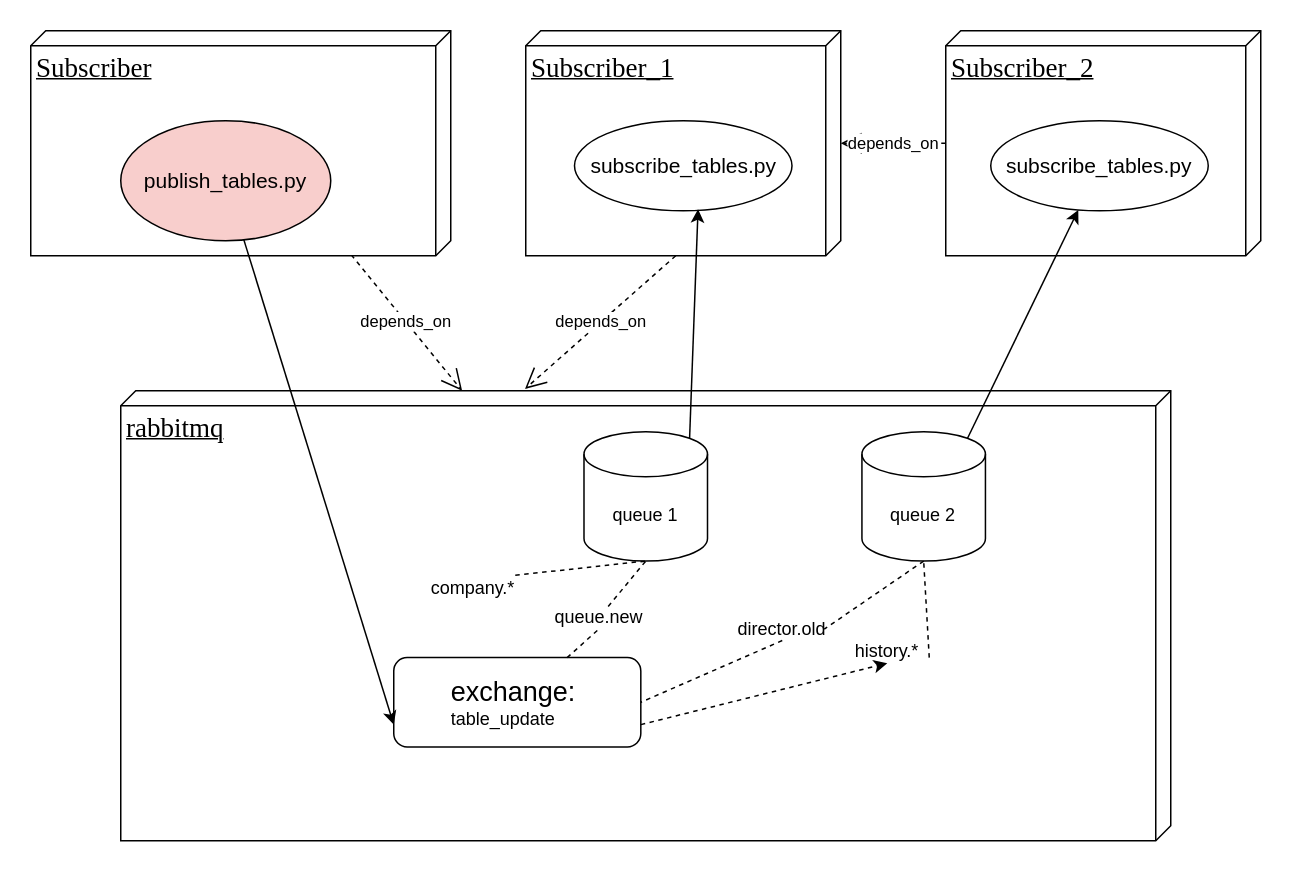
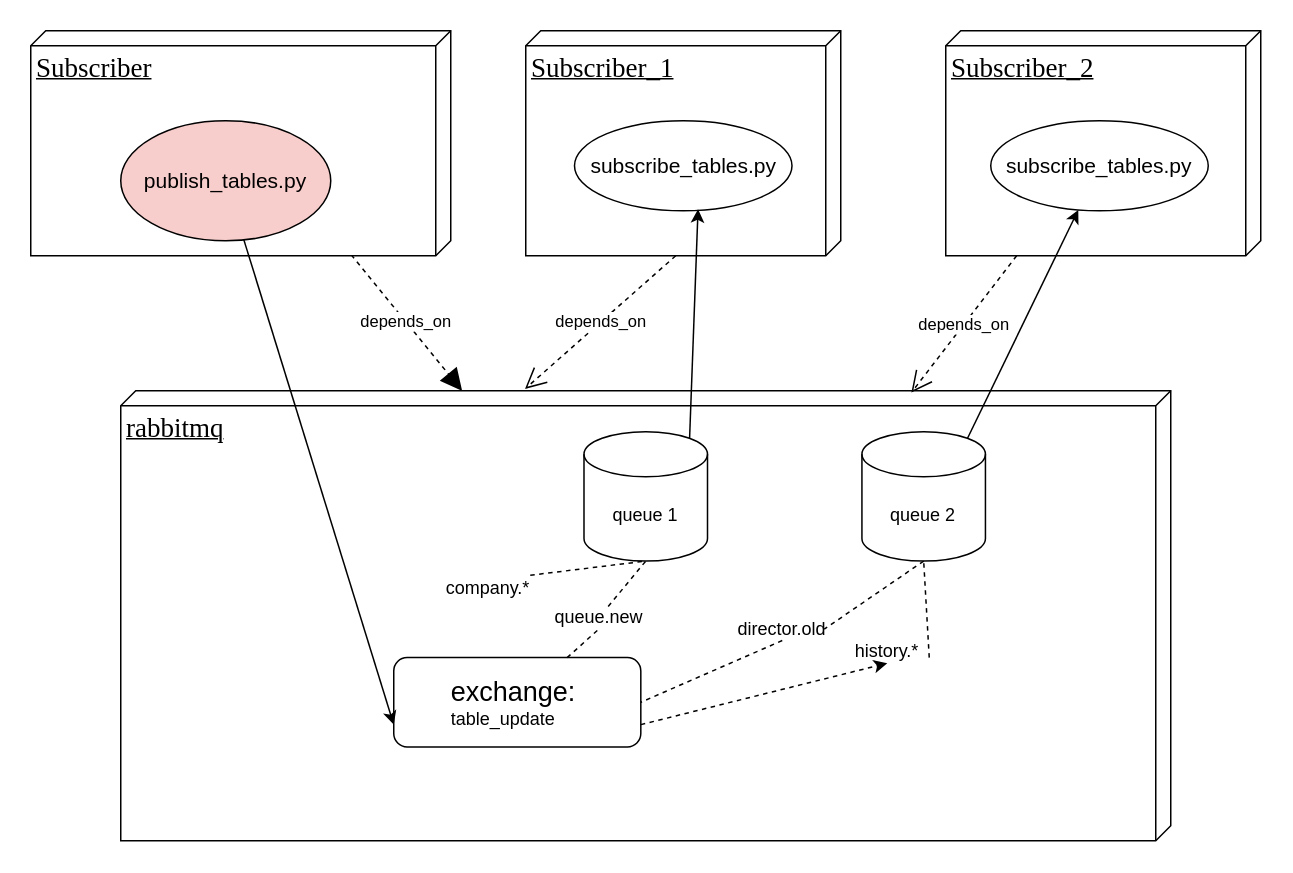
  <mxCell id="0" />
  <mxCell id="1" parent="0" />
  <mxCell id="2" value="" style="group" parent="1" vertex="1" connectable="0"><mxGeometry x="80" y="260" width="700" height="300" as="geometry" /></mxCell>
  <mxCell id="3" value="&lt;font style=&quot;font-size: 18px&quot;&gt;rabbitmq&lt;/font&gt;" style="verticalAlign=top;align=left;spacingTop=8;spacingLeft=2;spacingRight=12;shape=cube;size=10;direction=south;fontStyle=4;html=1;rounded=0;shadow=0;comic=0;labelBackgroundColor=none;strokeWidth=1;fontFamily=Verdana;fontSize=12" parent="2" vertex="1"><mxGeometry width="700" height="300" as="geometry" /></mxCell>
  <mxCell id="4" value="&lt;div style=&quot;text-align: left&quot;&gt;&lt;span style=&quot;font-size: 18px&quot;&gt;exchange:&amp;nbsp;&lt;/span&gt;&lt;/div&gt;&lt;span&gt;&lt;div style=&quot;text-align: left&quot;&gt;&lt;span&gt;table_update&lt;/span&gt;&lt;/div&gt;&lt;/span&gt;" style="whiteSpace=wrap;html=1;rounded=1;" parent="2" vertex="1"><mxGeometry x="181.997" y="177.887" width="164.706" height="59.61" as="geometry" /></mxCell>
  <mxCell id="5" value="queue 1" style="shape=cylinder3;whiteSpace=wrap;html=1;boundedLbl=1;backgroundOutline=1;size=15;rotation=0;flipV=0;flipH=0;" parent="2" vertex="1"><mxGeometry x="308.826" y="27.319" width="82.348" height="86.225" as="geometry" /></mxCell>
  <mxCell id="6" value="queue 2" style="shape=cylinder3;whiteSpace=wrap;html=1;boundedLbl=1;backgroundOutline=1;size=15;rotation=0;" parent="2" vertex="1"><mxGeometry x="494.116" y="27.319" width="82.348" height="86.225" as="geometry" /></mxCell>
  <mxCell id="7" value="" style="endArrow=none;dashed=1;html=1;entryX=0.5;entryY=1;entryDx=0;entryDy=0;entryPerimeter=0;exitX=1;exitY=0;exitDx=0;exitDy=0;startArrow=none;" parent="2" source="8" target="5" edge="1"><mxGeometry width="50" height="50" relative="1" as="geometry"><mxPoint x="196.0" y="170.315" as="sourcePoint" /><mxPoint x="266" y="132.468" as="targetPoint" /></mxGeometry></mxCell>
- <mxCell id="8" value="&lt;div style=&quot;line-height: 22px&quot;&gt;company.*&lt;/div&gt;" style="text;html=1;strokeColor=none;fillColor=none;align=center;verticalAlign=middle;whiteSpace=wrap;rounded=0;" parent="2" vertex="1"><mxGeometry x="207" y="123.006" width="56.0" height="15.139" as="geometry" /></mxCell>
+ <mxCell id="8" value="&lt;div style=&quot;line-height: 22px&quot;&gt;company.*&lt;/div&gt;" style="text;html=1;strokeColor=none;fillColor=none;align=center;verticalAlign=middle;whiteSpace=wrap;rounded=0;" parent="2" vertex="1"><mxGeometry x="217.0" y="123.006" width="56.0" height="15.139" as="geometry" /></mxCell>
  <mxCell id="9" value="" style="endArrow=none;dashed=1;html=1;entryX=0.5;entryY=1;entryDx=0;entryDy=0;entryPerimeter=0;startArrow=none;" parent="2" source="10" target="5" edge="1"><mxGeometry width="50" height="50" relative="1" as="geometry"><mxPoint x="266" y="170.315" as="sourcePoint" /><mxPoint x="406.0" y="170.315" as="targetPoint" /></mxGeometry></mxCell>
  <mxCell id="10" value="queue.new" style="text;html=1;strokeColor=none;fillColor=none;align=center;verticalAlign=middle;whiteSpace=wrap;rounded=0;" parent="2" vertex="1"><mxGeometry x="290.696" y="143.822" width="56.0" height="15.139" as="geometry" /></mxCell>
  <mxCell id="11" value="" style="endArrow=none;dashed=1;html=1;entryX=0.5;entryY=1;entryDx=0;entryDy=0;entryPerimeter=0;" parent="2" source="4" target="10" edge="1"><mxGeometry width="50" height="50" relative="1" as="geometry"><mxPoint x="490.0" y="492.022" as="sourcePoint" /><mxPoint x="574" y="435.25" as="targetPoint" /></mxGeometry></mxCell>
  <mxCell id="12" value="" style="endArrow=none;dashed=1;html=1;entryX=1;entryY=0.5;entryDx=0;entryDy=0;exitX=0.5;exitY=1;exitDx=0;exitDy=0;exitPerimeter=0;startArrow=none;" parent="2" source="13" target="4" edge="1"><mxGeometry width="50" height="50" relative="1" as="geometry"><mxPoint x="455.0" y="181.67" as="sourcePoint" /><mxPoint x="525" y="143.822" as="targetPoint" /></mxGeometry></mxCell>
  <mxCell id="13" value="director.old" style="text;html=1;strokeColor=none;fillColor=none;align=center;verticalAlign=middle;whiteSpace=wrap;rounded=0;" parent="2" vertex="1"><mxGeometry x="413.0" y="151.391" width="56.0" height="15.139" as="geometry" /></mxCell>
  <mxCell id="14" value="" style="endArrow=none;dashed=1;html=1;entryX=1;entryY=0.5;entryDx=0;entryDy=0;exitX=0.5;exitY=1;exitDx=0;exitDy=0;exitPerimeter=0;" parent="2" source="6" target="13" edge="1"><mxGeometry width="50" height="50" relative="1" as="geometry"><mxPoint x="766.29" y="446.605" as="sourcePoint" /><mxPoint x="577.703" y="540.753" as="targetPoint" /></mxGeometry></mxCell>
  <mxCell id="15" value="" style="endArrow=none;dashed=1;html=1;entryX=0.5;entryY=1;entryDx=0;entryDy=0;entryPerimeter=0;exitX=1;exitY=0.75;exitDx=0;exitDy=0;startArrow=none;" parent="2" source="16" target="6" edge="1"><mxGeometry width="50" height="50" relative="1" as="geometry"><mxPoint x="483.0" y="204.378" as="sourcePoint" /><mxPoint x="553" y="166.531" as="targetPoint" /></mxGeometry></mxCell>
  <mxCell id="16" value="history.*" style="text;html=1;strokeColor=none;fillColor=none;align=center;verticalAlign=middle;whiteSpace=wrap;rounded=0;" parent="2" vertex="1"><mxGeometry x="483.0" y="166.531" width="56.0" height="15.139" as="geometry" /></mxCell>
  <mxCell id="17" value="" style="endArrow=classic;dashed=1;html=1;entryX=0.5;entryY=1;entryDx=0;entryDy=0;entryPerimeter=0;exitX=1;exitY=0.75;exitDx=0;exitDy=0;" parent="2" source="4" target="16" edge="1"><mxGeometry width="50" height="50" relative="1" as="geometry"><mxPoint x="577.703" y="555.656" as="sourcePoint" /><mxPoint x="766.29" y="446.605" as="targetPoint" /></mxGeometry></mxCell>
  <mxCell id="18" value="depends_on" style="endArrow=open;endSize=12;dashed=1;html=1;exitX=0;exitY=0;exitDx=150;exitDy=110;exitPerimeter=0;entryX=-0.004;entryY=0.615;entryDx=0;entryDy=0;entryPerimeter=0;" parent="1" source="22" target="3" edge="1"><mxGeometry width="160" relative="1" as="geometry"><mxPoint x="381.19" y="160" as="sourcePoint" /><mxPoint x="488.81" y="236.2" as="targetPoint" /></mxGeometry></mxCell>
- <mxCell id="19" value="depends_on" style="endArrow=open;endSize=12;dashed=1;html=1;" parent="1" source="25" target="22" edge="1"><mxGeometry width="160" relative="1" as="geometry"><mxPoint x="681.19" y="180" as="sourcePoint" /><mxPoint x="788.81" y="256.2" as="targetPoint" /></mxGeometry></mxCell>
- <mxCell id="20" value="depends_on" style="endArrow=open;endSize=12;dashed=1;html=1;exitX=0.996;exitY=0.237;exitDx=0;exitDy=0;exitPerimeter=0;" parent="1" source="28" target="3" edge="1"><mxGeometry width="160" relative="1" as="geometry"><mxPoint x="460" y="180" as="sourcePoint" /><mxPoint x="330" y="300" as="targetPoint" /></mxGeometry></mxCell>
+ <mxCell id="19" value="depends_on" style="endArrow=open;endSize=12;dashed=1;html=1;entryX=0.004;entryY=0.247;entryDx=0;entryDy=0;entryPerimeter=0;" parent="1" source="25" target="3" edge="1"><mxGeometry width="160" relative="1" as="geometry"><mxPoint x="681.19" y="180" as="sourcePoint" /><mxPoint x="788.81" y="256.2" as="targetPoint" /></mxGeometry></mxCell>
+ <mxCell id="20" value="depends_on" style="endArrow=block;endSize=12;dashed=1;html=1;exitX=0.996;exitY=0.237;exitDx=0;exitDy=0;exitPerimeter=0;" parent="1" source="28" target="3" edge="1"><mxGeometry width="160" relative="1" as="geometry"><mxPoint x="460" y="180" as="sourcePoint" /><mxPoint x="330" y="300" as="targetPoint" /></mxGeometry></mxCell>
  <mxCell id="21" value="" style="group" parent="1" vertex="1" connectable="0"><mxGeometry x="350" y="20" width="210" height="150" as="geometry" /></mxCell>
  <mxCell id="22" value="&lt;font style=&quot;font-size: 18px&quot;&gt;Subscriber_1&lt;/font&gt;" style="verticalAlign=top;align=left;spacingTop=8;spacingLeft=2;spacingRight=12;shape=cube;size=10;direction=south;fontStyle=4;html=1;rounded=0;shadow=0;comic=0;labelBackgroundColor=none;strokeWidth=1;fontFamily=Verdana;fontSize=12" parent="21" vertex="1"><mxGeometry width="210" height="150" as="geometry" /></mxCell>
  <mxCell id="23" value="&lt;font style=&quot;font-size: 14px&quot;&gt;subscribe_tables.py&lt;/font&gt;" style="ellipse;whiteSpace=wrap;html=1;" parent="21" vertex="1"><mxGeometry x="32.5" y="60" width="145" height="60" as="geometry" /></mxCell>
  <mxCell id="24" value="" style="group" parent="1" vertex="1" connectable="0"><mxGeometry x="630" y="20" width="210" height="150" as="geometry" /></mxCell>
  <mxCell id="25" value="&lt;font style=&quot;font-size: 18px&quot;&gt;Subscriber_2&lt;/font&gt;" style="verticalAlign=top;align=left;spacingTop=8;spacingLeft=2;spacingRight=12;shape=cube;size=10;direction=south;fontStyle=4;html=1;rounded=0;shadow=0;comic=0;labelBackgroundColor=none;strokeWidth=1;fontFamily=Verdana;fontSize=12" parent="24" vertex="1"><mxGeometry width="210" height="150" as="geometry" /></mxCell>
  <mxCell id="26" value="&lt;font style=&quot;font-size: 14px&quot;&gt;subscribe_tables.py&lt;/font&gt;" style="ellipse;whiteSpace=wrap;html=1;" parent="24" vertex="1"><mxGeometry x="30" y="60" width="145" height="60" as="geometry" /></mxCell>
  <mxCell id="27" value="" style="group" parent="1" vertex="1" connectable="0"><mxGeometry x="20" y="20" width="280" height="150" as="geometry" /></mxCell>
  <mxCell id="28" value="&lt;font style=&quot;font-size: 18px&quot;&gt;Subscriber&lt;/font&gt;" style="verticalAlign=top;align=left;spacingTop=8;spacingLeft=2;spacingRight=12;shape=cube;size=10;direction=south;fontStyle=4;html=1;rounded=0;shadow=0;comic=0;labelBackgroundColor=none;strokeWidth=1;fontFamily=Verdana;fontSize=12" parent="27" vertex="1"><mxGeometry width="280" height="150" as="geometry" /></mxCell>
  <mxCell id="29" value="&lt;font style=&quot;font-size: 14px&quot;&gt;publish_tables.py&lt;/font&gt;" style="ellipse;whiteSpace=wrap;html=1;fillColor=#f8cecc;" parent="27" vertex="1"><mxGeometry x="60" y="60" width="140" height="80" as="geometry" /></mxCell>
  <mxCell id="30" value="" style="endArrow=classic;html=1;exitX=0.855;exitY=0;exitDx=0;exitDy=4.35;exitPerimeter=0;" parent="1" source="6" target="26" edge="1"><mxGeometry width="50" height="50" relative="1" as="geometry"><mxPoint x="760" y="300" as="sourcePoint" /><mxPoint x="810" y="250" as="targetPoint" /></mxGeometry></mxCell>
  <mxCell id="31" value="" style="endArrow=classic;html=1;entryX=0.568;entryY=0.983;entryDx=0;entryDy=0;entryPerimeter=0;exitX=0.855;exitY=0;exitDx=0;exitDy=4.35;exitPerimeter=0;" parent="1" source="5" target="23" edge="1"><mxGeometry width="50" height="50" relative="1" as="geometry"><mxPoint x="500" y="240" as="sourcePoint" /><mxPoint x="470" y="160" as="targetPoint" /></mxGeometry></mxCell>
  <mxCell id="32" value="" style="endArrow=classic;html=1;entryX=0;entryY=0.75;entryDx=0;entryDy=0;" parent="1" source="29" target="4" edge="1"><mxGeometry width="50" height="50" relative="1" as="geometry"><mxPoint x="130" y="310" as="sourcePoint" /><mxPoint x="180" y="260" as="targetPoint" /></mxGeometry></mxCell>
